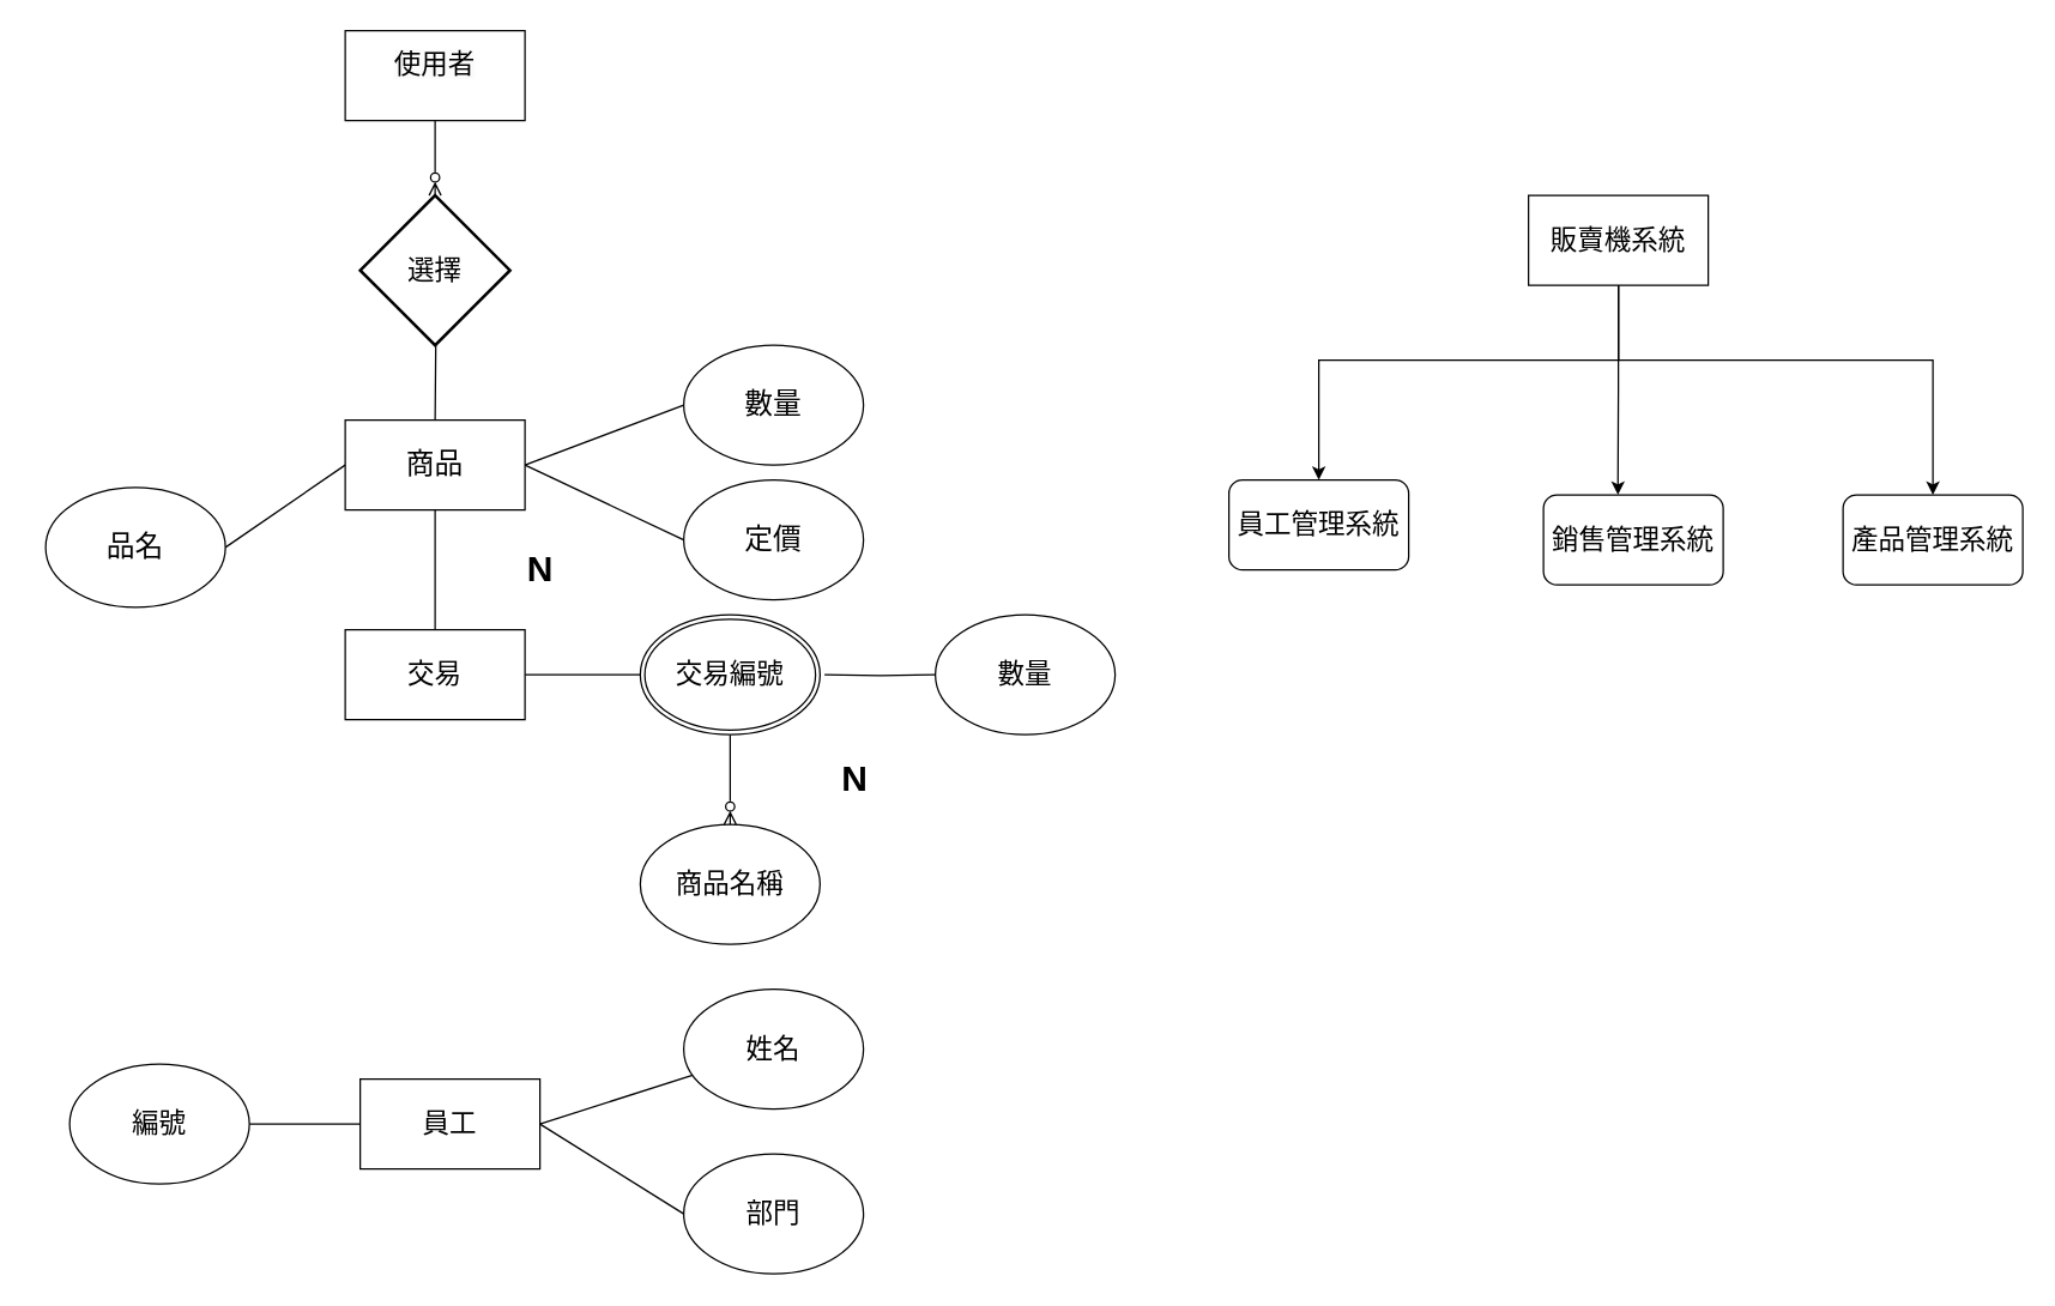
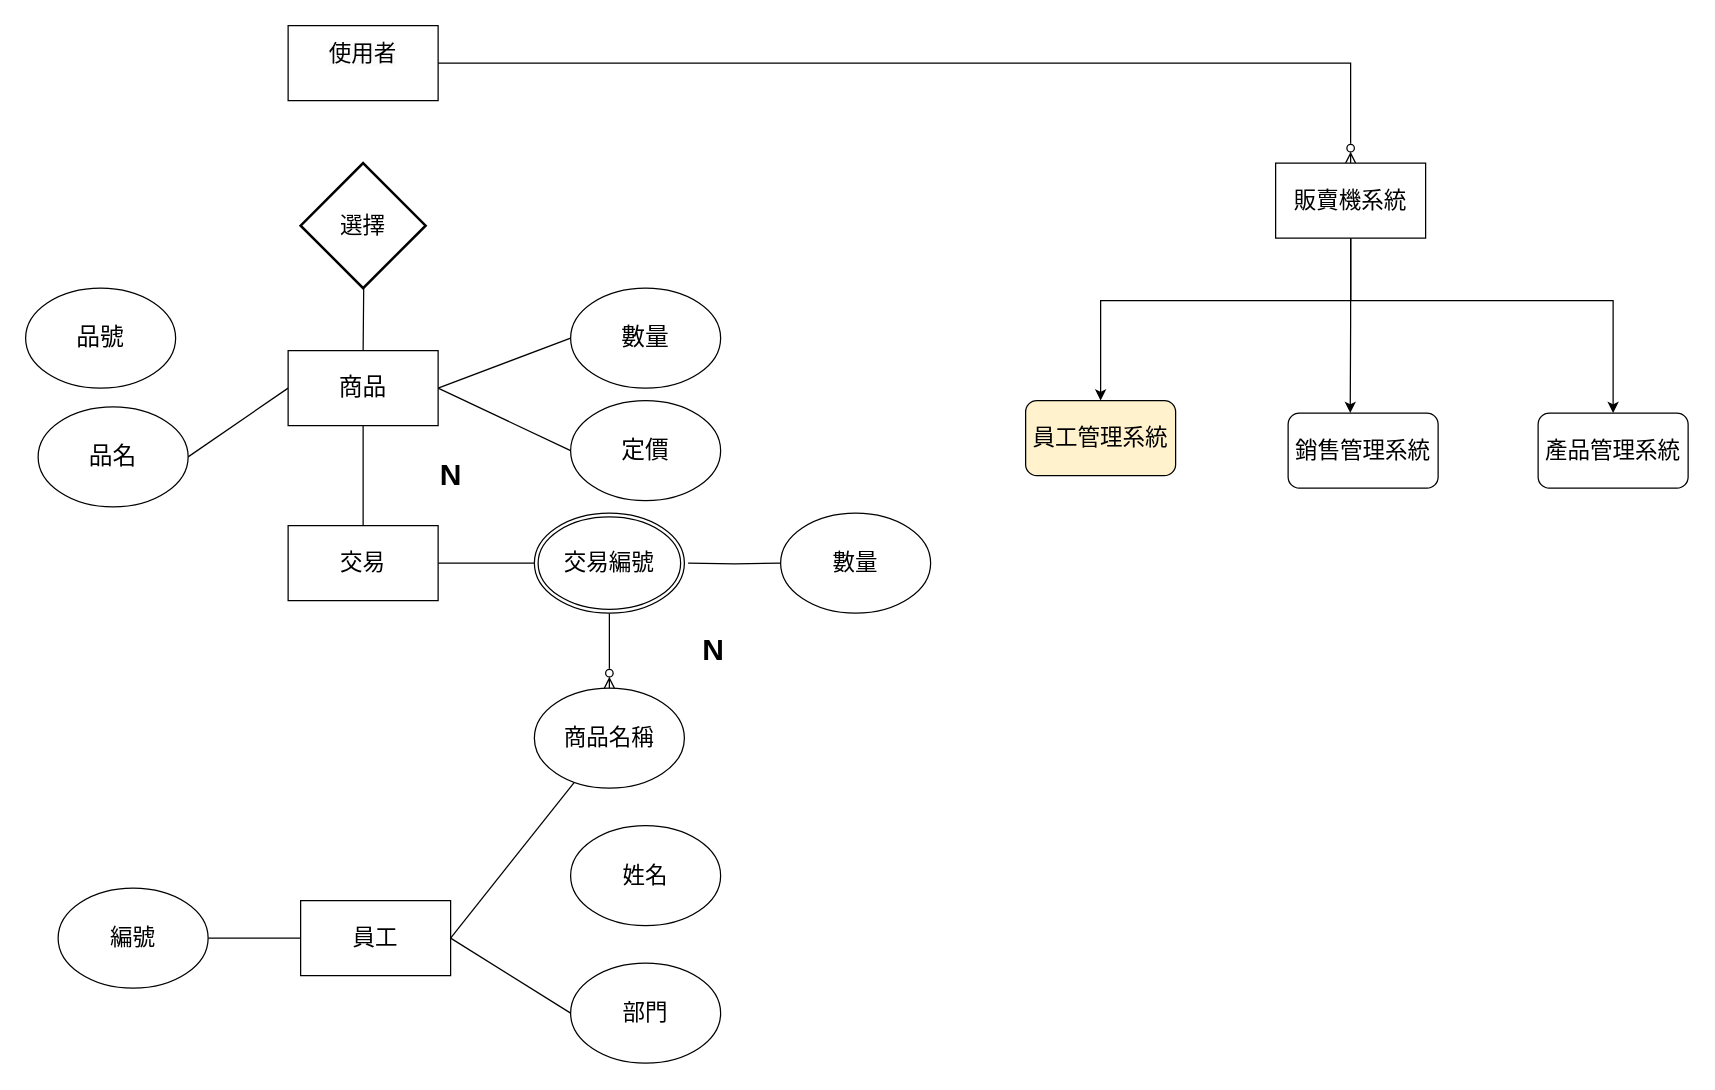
  <mxCell id="0" />
  <mxCell id="1" parent="0" />
+ <mxCell id="2" value="品號" style="ellipse;whiteSpace=wrap;html=1;fontSize=19;" parent="1" vertex="1"><mxGeometry x="20" y="230" width="120" height="80" as="geometry" /></mxCell>
  <mxCell id="3" style="rounded=0;orthogonalLoop=1;jettySize=auto;html=1;entryX=0;entryY=0.5;entryDx=0;entryDy=0;endArrow=none;endFill=0;fontSize=19;exitX=1;exitY=0.5;exitDx=0;exitDy=0;" parent="1" source="7" target="8" edge="1"><mxGeometry relative="1" as="geometry"><mxPoint x="340" y="330" as="sourcePoint" /></mxGeometry></mxCell>
  <mxCell id="4" style="rounded=0;orthogonalLoop=1;jettySize=auto;html=1;entryX=0;entryY=0.5;entryDx=0;entryDy=0;endArrow=none;endFill=0;fontSize=19;exitX=1;exitY=0.5;exitDx=0;exitDy=0;" parent="1" source="7" target="9" edge="1"><mxGeometry relative="1" as="geometry" /></mxCell>
  <mxCell id="5" style="rounded=0;orthogonalLoop=1;jettySize=auto;html=1;entryX=1;entryY=0.5;entryDx=0;entryDy=0;exitX=0;exitY=0.5;exitDx=0;exitDy=0;endArrow=none;endFill=0;fontSize=19;" parent="1" source="7" target="10" edge="1"><mxGeometry relative="1" as="geometry" /></mxCell>
  <mxCell id="6" style="edgeStyle=orthogonalEdgeStyle;rounded=0;orthogonalLoop=1;jettySize=auto;html=1;endArrow=none;endFill=0;" parent="1" source="7" target="20" edge="1"><mxGeometry relative="1" as="geometry" /></mxCell>
  <mxCell id="7" value="商品" style="rounded=0;whiteSpace=wrap;html=1;fontSize=19;" parent="1" vertex="1"><mxGeometry x="230" y="280" width="120" height="60" as="geometry" /></mxCell>
  <mxCell id="8" value="數量" style="ellipse;whiteSpace=wrap;html=1;fontSize=19;" parent="1" vertex="1"><mxGeometry x="456" y="230" width="120" height="80" as="geometry" /></mxCell>
  <mxCell id="9" value="定價" style="ellipse;whiteSpace=wrap;html=1;fontSize=19;" parent="1" vertex="1"><mxGeometry x="456" y="320" width="120" height="80" as="geometry" /></mxCell>
  <mxCell id="10" value="品名" style="ellipse;whiteSpace=wrap;html=1;fontSize=19;" parent="1" vertex="1"><mxGeometry x="30" y="325" width="120" height="80" as="geometry" /></mxCell>
  <mxCell id="11" style="rounded=0;orthogonalLoop=1;jettySize=auto;html=1;entryX=0;entryY=0.5;entryDx=0;entryDy=0;endArrow=none;endFill=0;fontSize=18;" parent="1" source="12" target="15" edge="1"><mxGeometry relative="1" as="geometry" /></mxCell>
  <mxCell id="12" value="編號" style="ellipse;whiteSpace=wrap;html=1;fontSize=18;" parent="1" vertex="1"><mxGeometry x="46" y="710" width="120" height="80" as="geometry" /></mxCell>
- <mxCell id="13" style="rounded=0;orthogonalLoop=1;jettySize=auto;html=1;endArrow=none;endFill=0;exitX=1;exitY=0.5;exitDx=0;exitDy=0;fontSize=18;" parent="1" source="15" target="16" edge="1"><mxGeometry relative="1" as="geometry" /></mxCell>
+ <mxCell id="13" style="rounded=0;orthogonalLoop=1;jettySize=auto;html=1;endArrow=none;endFill=0;exitX=1;exitY=0.5;exitDx=0;exitDy=0;fontSize=18;" parent="1" source="15" target="22" edge="1"><mxGeometry relative="1" as="geometry" /></mxCell>
  <mxCell id="14" style="rounded=0;orthogonalLoop=1;jettySize=auto;html=1;entryX=0;entryY=0.5;entryDx=0;entryDy=0;endArrow=none;endFill=0;exitX=1;exitY=0.5;exitDx=0;exitDy=0;fontSize=18;" parent="1" source="15" target="17" edge="1"><mxGeometry relative="1" as="geometry" /></mxCell>
  <mxCell id="15" value="員工" style="rounded=0;whiteSpace=wrap;html=1;fontSize=18;" parent="1" vertex="1"><mxGeometry x="240" y="720" width="120" height="60" as="geometry" /></mxCell>
  <mxCell id="16" value="姓名" style="ellipse;whiteSpace=wrap;html=1;fontSize=18;" parent="1" vertex="1"><mxGeometry x="456" y="660" width="120" height="80" as="geometry" /></mxCell>
  <mxCell id="17" value="部門" style="ellipse;whiteSpace=wrap;html=1;fontSize=18;" parent="1" vertex="1"><mxGeometry x="456" y="770" width="120" height="80" as="geometry" /></mxCell>
  <mxCell id="18" value="數量" style="ellipse;whiteSpace=wrap;html=1;fontSize=18;" parent="1" vertex="1"><mxGeometry x="624" y="410" width="120" height="80" as="geometry" /></mxCell>
  <mxCell id="19" style="rounded=0;orthogonalLoop=1;jettySize=auto;html=1;endArrow=none;endFill=0;exitX=1;exitY=0.5;exitDx=0;exitDy=0;fontSize=18;" parent="1" source="20" edge="1"><mxGeometry relative="1" as="geometry"><mxPoint x="430" y="450" as="targetPoint" /></mxGeometry></mxCell>
  <mxCell id="20" value="交易" style="rounded=0;whiteSpace=wrap;html=1;fontSize=18;" parent="1" vertex="1"><mxGeometry x="230" y="420" width="120" height="60" as="geometry" /></mxCell>
  <mxCell id="21" style="edgeStyle=orthogonalEdgeStyle;rounded=0;orthogonalLoop=1;jettySize=auto;html=1;entryX=0;entryY=0.5;entryDx=0;entryDy=0;endArrow=none;endFill=0;" parent="1" target="18" edge="1"><mxGeometry relative="1" as="geometry"><mxPoint x="550" y="450" as="sourcePoint" /></mxGeometry></mxCell>
  <mxCell id="22" value="商品名稱" style="ellipse;whiteSpace=wrap;html=1;fontSize=18;" parent="1" vertex="1"><mxGeometry x="427" y="550" width="120" height="80" as="geometry" /></mxCell>
  <mxCell id="23" style="edgeStyle=orthogonalEdgeStyle;rounded=0;orthogonalLoop=1;jettySize=auto;html=1;entryX=0.5;entryY=0;entryDx=0;entryDy=0;endArrow=ERzeroToMany;endFill=0;" parent="1" source="24" target="22" edge="1"><mxGeometry relative="1" as="geometry" /></mxCell>
  <mxCell id="24" value="交易編號" style="ellipse;shape=doubleEllipse;margin=3;whiteSpace=wrap;html=1;align=center;fontSize=18;" parent="1" vertex="1"><mxGeometry x="427" y="410" width="120" height="80" as="geometry" /></mxCell>
  <mxCell id="25" value="N" style="text;strokeColor=none;fillColor=none;html=1;fontSize=24;fontStyle=1;verticalAlign=middle;align=center;" parent="1" vertex="1"><mxGeometry x="310" y="360" width="100" height="40" as="geometry" /></mxCell>
  <mxCell id="26" value="N" style="text;strokeColor=none;fillColor=none;html=1;fontSize=24;fontStyle=1;verticalAlign=middle;align=center;" parent="1" vertex="1"><mxGeometry x="520" y="500" width="100" height="40" as="geometry" /></mxCell>
  <mxCell id="27" style="edgeStyle=orthogonalEdgeStyle;rounded=0;orthogonalLoop=1;jettySize=auto;html=1;entryX=0.5;entryY=0;entryDx=0;entryDy=0;endArrow=none;endFill=0;" parent="1" target="7" edge="1"><mxGeometry relative="1" as="geometry"><mxPoint x="290" y="170" as="sourcePoint" /></mxGeometry></mxCell>
  <mxCell id="28" value="&#10;&lt;span style=&quot;color: rgb(0, 0, 0); font-family: Helvetica; font-size: 18px; font-style: normal; font-variant-ligatures: normal; font-variant-caps: normal; font-weight: 400; letter-spacing: normal; orphans: 2; text-align: center; text-indent: 0px; text-transform: none; widows: 2; word-spacing: 0px; -webkit-text-stroke-width: 0px; background-color: rgb(251, 251, 251); text-decoration-thickness: initial; text-decoration-style: initial; text-decoration-color: initial; float: none; display: inline !important;&quot;&gt;使用者&lt;/span&gt;&#10;&#10;" style="rounded=0;whiteSpace=wrap;html=1;" parent="1" vertex="1"><mxGeometry x="230" y="20" width="120" height="60" as="geometry" /></mxCell>
  <mxCell id="29" value="選擇" style="strokeWidth=2;html=1;shape=mxgraph.flowchart.decision;whiteSpace=wrap;fontSize=18;" parent="1" vertex="1"><mxGeometry x="240" y="130" width="100" height="100" as="geometry" /></mxCell>
- <mxCell id="30" style="edgeStyle=orthogonalEdgeStyle;rounded=0;orthogonalLoop=1;jettySize=auto;html=1;entryX=0.5;entryY=0;entryDx=0;entryDy=0;entryPerimeter=0;endArrow=ERzeroToMany;endFill=0;" parent="1" source="28" target="29" edge="1"><mxGeometry relative="1" as="geometry" /></mxCell>
+ <mxCell id="30" style="edgeStyle=orthogonalEdgeStyle;rounded=0;orthogonalLoop=1;jettySize=auto;html=1;endArrow=ERzeroToMany;endFill=0;" parent="1" source="28" target="33" edge="1"><mxGeometry relative="1" as="geometry" /></mxCell>
  <mxCell id="31" style="edgeStyle=orthogonalEdgeStyle;rounded=0;orthogonalLoop=1;jettySize=auto;html=1;entryX=0.5;entryY=0;entryDx=0;entryDy=0;fontSize=18;" parent="1" source="33" target="34" edge="1"><mxGeometry relative="1" as="geometry"><Array as="points"><mxPoint x="1080" y="240" /><mxPoint x="880" y="240" /></Array></mxGeometry></mxCell>
  <mxCell id="32" style="edgeStyle=orthogonalEdgeStyle;rounded=0;orthogonalLoop=1;jettySize=auto;html=1;entryX=0.5;entryY=0;entryDx=0;entryDy=0;fontSize=18;" parent="1" source="33" target="36" edge="1"><mxGeometry relative="1" as="geometry"><Array as="points"><mxPoint x="1080" y="240" /><mxPoint x="1290" y="240" /></Array></mxGeometry></mxCell>
  <mxCell id="33" value="販賣機系統" style="rounded=0;whiteSpace=wrap;html=1;fontSize=18;" parent="1" vertex="1"><mxGeometry x="1020" y="130" width="120" height="60" as="geometry" /></mxCell>
- <mxCell id="34" value="員工管理系統" style="rounded=1;whiteSpace=wrap;html=1;fontSize=18;" parent="1" vertex="1"><mxGeometry x="820" y="320" width="120" height="60" as="geometry" /></mxCell>
+ <mxCell id="34" value="員工管理系統" style="rounded=1;whiteSpace=wrap;html=1;fontSize=18;fillColor=#fff2cc;" parent="1" vertex="1"><mxGeometry x="820" y="320" width="120" height="60" as="geometry" /></mxCell>
  <mxCell id="35" value="銷售管理系統" style="rounded=1;whiteSpace=wrap;html=1;fontSize=18;" parent="1" vertex="1"><mxGeometry x="1030" y="330" width="120" height="60" as="geometry" /></mxCell>
  <mxCell id="36" value="產品管理系統" style="rounded=1;whiteSpace=wrap;html=1;fontSize=18;" parent="1" vertex="1"><mxGeometry x="1230" y="330" width="120" height="60" as="geometry" /></mxCell>
  <mxCell id="37" style="edgeStyle=orthogonalEdgeStyle;rounded=0;orthogonalLoop=1;jettySize=auto;html=1;entryX=0.414;entryY=-0.002;entryDx=0;entryDy=0;entryPerimeter=0;fontSize=18;" parent="1" source="33" target="35" edge="1"><mxGeometry relative="1" as="geometry" /></mxCell>
